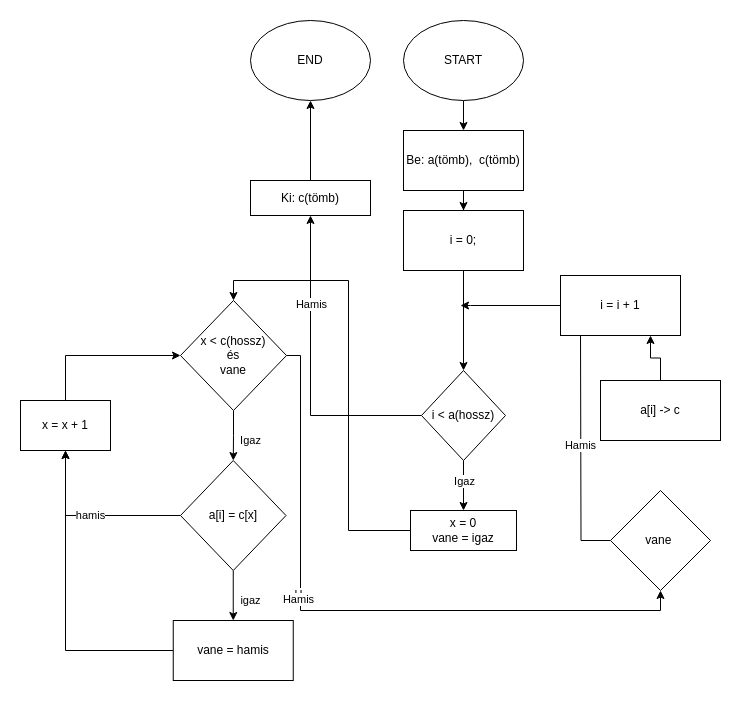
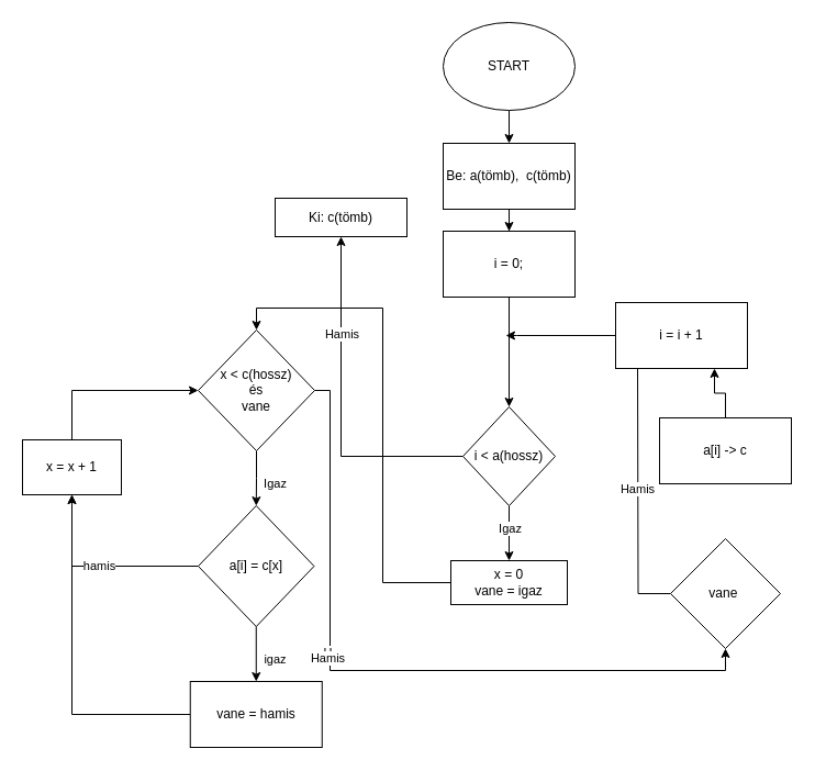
  <mxCell id="0" />
  <mxCell id="1" parent="0" />
  <mxCell id="2" style="edgeStyle=orthogonalEdgeStyle;rounded=0;orthogonalLoop=1;jettySize=auto;html=1;exitX=0.5;exitY=1;exitDx=0;exitDy=0;" edge="1" parent="1" source="3" target="5"><mxGeometry relative="1" as="geometry"><mxPoint x="462.759" y="140" as="targetPoint" /></mxGeometry></mxCell>
  <mxCell id="3" value="START" style="ellipse;whiteSpace=wrap;html=1;" vertex="1" parent="1"><mxGeometry x="403" y="20" width="120" height="80" as="geometry" /></mxCell>
  <mxCell id="4" style="edgeStyle=orthogonalEdgeStyle;rounded=0;orthogonalLoop=1;jettySize=auto;html=1;exitX=0.5;exitY=1;exitDx=0;exitDy=0;" edge="1" parent="1" source="5" target="7"><mxGeometry relative="1" as="geometry"><mxPoint x="462.759" y="220" as="targetPoint" /></mxGeometry></mxCell>
  <mxCell id="5" value="Be: a(tömb),&amp;nbsp; c(tömb)" style="rounded=0;whiteSpace=wrap;html=1;" vertex="1" parent="1"><mxGeometry x="402.999" y="130" width="120" height="60" as="geometry" /></mxCell>
  <mxCell id="6" style="edgeStyle=orthogonalEdgeStyle;rounded=0;orthogonalLoop=1;jettySize=auto;html=1;exitX=0.5;exitY=1;exitDx=0;exitDy=0;" edge="1" parent="1" source="7" target="12"><mxGeometry relative="1" as="geometry"><mxPoint x="463" y="300" as="targetPoint" /></mxGeometry></mxCell>
  <mxCell id="7" value="i = 0;" style="rounded=0;whiteSpace=wrap;html=1;" vertex="1" parent="1"><mxGeometry x="402.999" y="210" width="120" height="60" as="geometry" /></mxCell>
  <mxCell id="8" style="edgeStyle=orthogonalEdgeStyle;rounded=0;orthogonalLoop=1;jettySize=auto;html=1;exitX=0;exitY=0.5;exitDx=0;exitDy=0;" edge="1" parent="1" source="12" target="34"><mxGeometry relative="1" as="geometry"><mxPoint x="230" y="365" as="targetPoint" /></mxGeometry></mxCell>
  <mxCell id="9" value="Hamis" style="edgeLabel;html=1;align=center;verticalAlign=middle;resizable=0;points=[];" vertex="1" connectable="0" parent="8"><mxGeometry x="0.434" relative="1" as="geometry"><mxPoint as="offset" /></mxGeometry></mxCell>
  <mxCell id="10" style="edgeStyle=orthogonalEdgeStyle;rounded=0;orthogonalLoop=1;jettySize=auto;html=1;entryX=0.5;entryY=0;entryDx=0;entryDy=0;" edge="1" parent="1" source="12" target="14"><mxGeometry relative="1" as="geometry" /></mxCell>
  <mxCell id="11" value="Igaz" style="edgeLabel;html=1;align=center;verticalAlign=middle;resizable=0;points=[];" vertex="1" connectable="0" parent="10"><mxGeometry x="-0.2" relative="1" as="geometry"><mxPoint as="offset" /></mxGeometry></mxCell>
  <mxCell id="12" value="i &amp;lt; a(hossz)" style="rhombus;whiteSpace=wrap;html=1;" vertex="1" parent="1"><mxGeometry x="421" y="370" width="84" height="90" as="geometry" /></mxCell>
  <mxCell id="13" style="edgeStyle=orthogonalEdgeStyle;rounded=0;orthogonalLoop=1;jettySize=auto;html=1;entryX=0.5;entryY=0;entryDx=0;entryDy=0;" edge="1" parent="1" source="14" target="19"><mxGeometry relative="1" as="geometry" /></mxCell>
  <mxCell id="14" value="x = 0&lt;div&gt;vane = igaz&lt;br&gt;&lt;/div&gt;" style="rounded=0;whiteSpace=wrap;html=1;" vertex="1" parent="1"><mxGeometry x="410" y="510" width="106" height="40" as="geometry" /></mxCell>
  <mxCell id="15" value="Igaz" style="edgeStyle=orthogonalEdgeStyle;rounded=0;orthogonalLoop=1;jettySize=auto;html=1;exitX=0.5;exitY=1;exitDx=0;exitDy=0;" edge="1" parent="1" source="19" target="22"><mxGeometry x="0.195" y="17" relative="1" as="geometry"><mxPoint x="233" y="460" as="targetPoint" /><mxPoint as="offset" /></mxGeometry></mxCell>
  <mxCell id="16" style="edgeStyle=orthogonalEdgeStyle;rounded=0;orthogonalLoop=1;jettySize=auto;html=1;entryX=0.5;entryY=1;entryDx=0;entryDy=0;" edge="1" parent="1" source="19" target="28"><mxGeometry relative="1" as="geometry"><Array as="points"><mxPoint x="300" y="355" /><mxPoint x="300" y="610" /><mxPoint x="660" y="610" /></Array></mxGeometry></mxCell>
  <mxCell id="17" value="H" style="edgeLabel;html=1;align=center;verticalAlign=middle;resizable=0;points=[];" vertex="1" connectable="0" parent="16"><mxGeometry x="-0.222" y="-3" relative="1" as="geometry"><mxPoint as="offset" /></mxGeometry></mxCell>
  <mxCell id="18" value="Hamis" style="edgeLabel;html=1;align=center;verticalAlign=middle;resizable=0;points=[];" vertex="1" connectable="0" parent="16"><mxGeometry x="-0.208" y="-3" relative="1" as="geometry"><mxPoint as="offset" /></mxGeometry></mxCell>
  <mxCell id="19" value="x &amp;lt; c(hossz)&lt;div&gt;és&lt;/div&gt;&lt;div&gt;vane&lt;/div&gt;" style="rhombus;whiteSpace=wrap;html=1;" vertex="1" parent="1"><mxGeometry x="180" y="300" width="106" height="110" as="geometry" /></mxCell>
  <mxCell id="20" value="igaz" style="edgeStyle=orthogonalEdgeStyle;rounded=0;orthogonalLoop=1;jettySize=auto;html=1;exitX=0.5;exitY=1;exitDx=0;exitDy=0;" edge="1" parent="1" source="22" target="24"><mxGeometry x="0.2" y="17" relative="1" as="geometry"><mxPoint x="233" y="630" as="targetPoint" /><mxPoint as="offset" /></mxGeometry></mxCell>
  <mxCell id="21" value="hamis" style="edgeStyle=orthogonalEdgeStyle;rounded=0;orthogonalLoop=1;jettySize=auto;html=1;exitX=0;exitY=0.5;exitDx=0;exitDy=0;" edge="1" parent="1" source="22" target="26"><mxGeometry relative="1" as="geometry"><mxPoint x="100" y="515" as="targetPoint" /></mxGeometry></mxCell>
  <mxCell id="22" value="a[i] = c[x]" style="rhombus;whiteSpace=wrap;html=1;" vertex="1" parent="1"><mxGeometry x="180" y="460" width="105.5" height="110" as="geometry" /></mxCell>
  <mxCell id="23" style="edgeStyle=orthogonalEdgeStyle;rounded=0;orthogonalLoop=1;jettySize=auto;html=1;exitX=0;exitY=0.5;exitDx=0;exitDy=0;entryX=0.5;entryY=1;entryDx=0;entryDy=0;" edge="1" parent="1" source="24" target="26"><mxGeometry relative="1" as="geometry" /></mxCell>
  <mxCell id="24" value="vane = hamis" style="rounded=0;whiteSpace=wrap;html=1;" vertex="1" parent="1"><mxGeometry x="172.75" y="620" width="120" height="60" as="geometry" /></mxCell>
  <mxCell id="25" style="edgeStyle=orthogonalEdgeStyle;rounded=0;orthogonalLoop=1;jettySize=auto;html=1;exitX=0.5;exitY=0;exitDx=0;exitDy=0;entryX=0;entryY=0.5;entryDx=0;entryDy=0;" edge="1" parent="1" source="26" target="19"><mxGeometry relative="1" as="geometry" /></mxCell>
  <mxCell id="26" value="x = x + 1" style="rounded=0;whiteSpace=wrap;html=1;" vertex="1" parent="1"><mxGeometry x="20" y="400" width="90" height="50" as="geometry" /></mxCell>
  <mxCell id="27" value="Hamis" style="edgeStyle=orthogonalEdgeStyle;rounded=0;orthogonalLoop=1;jettySize=auto;html=1;exitX=0;exitY=0.5;exitDx=0;exitDy=0;" edge="1" parent="1" source="28"><mxGeometry relative="1" as="geometry"><mxPoint x="580" y="320" as="targetPoint" /></mxGeometry></mxCell>
  <mxCell id="28" value="vane&amp;nbsp;" style="rhombus;whiteSpace=wrap;html=1;" vertex="1" parent="1"><mxGeometry x="610" y="490" width="100" height="100" as="geometry" /></mxCell>
  <mxCell id="29" style="edgeStyle=orthogonalEdgeStyle;rounded=0;orthogonalLoop=1;jettySize=auto;html=1;exitX=0.5;exitY=0;exitDx=0;exitDy=0;entryX=0.75;entryY=1;entryDx=0;entryDy=0;" edge="1" parent="1" source="30" target="32"><mxGeometry relative="1" as="geometry" /></mxCell>
  <mxCell id="30" value="a[i] -&amp;gt; c" style="rounded=0;whiteSpace=wrap;html=1;" vertex="1" parent="1"><mxGeometry x="600" y="380" width="120" height="60" as="geometry" /></mxCell>
  <mxCell id="31" style="edgeStyle=orthogonalEdgeStyle;rounded=0;orthogonalLoop=1;jettySize=auto;html=1;exitX=0;exitY=0.5;exitDx=0;exitDy=0;" edge="1" parent="1" source="32"><mxGeometry relative="1" as="geometry"><mxPoint x="460" y="305" as="targetPoint" /><Array as="points"><mxPoint x="470" y="305" /></Array></mxGeometry></mxCell>
  <mxCell id="32" value="i = i + 1" style="rounded=0;whiteSpace=wrap;html=1;" vertex="1" parent="1"><mxGeometry x="560" y="275" width="120" height="60" as="geometry" /></mxCell>
- <mxCell id="33" style="edgeStyle=orthogonalEdgeStyle;rounded=0;orthogonalLoop=1;jettySize=auto;html=1;entryX=0.5;entryY=1;entryDx=0;entryDy=0;" edge="1" parent="1" source="34" target="35"><mxGeometry relative="1" as="geometry" /></mxCell>
  <mxCell id="34" value="Ki: c(tömb)" style="rounded=0;whiteSpace=wrap;html=1;" vertex="1" parent="1"><mxGeometry x="250" y="180" width="120" height="35" as="geometry" /></mxCell>
- <mxCell id="35" value="END" style="ellipse;whiteSpace=wrap;html=1;" vertex="1" parent="1"><mxGeometry x="250" y="20" width="120" height="80" as="geometry" /></mxCell>
